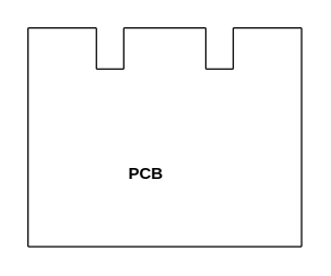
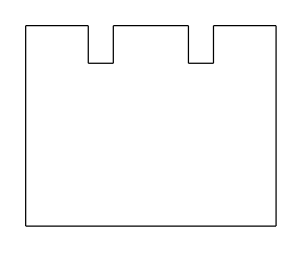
  <mxCell id="0" />
  <mxCell id="1" parent="0" />
  <mxCell id="2" value="" style="endArrow=none;html=1;" edge="1" parent="1"><mxGeometry width="50" height="50" relative="1" as="geometry"><mxPoint x="20" y="180" as="sourcePoint" /><mxPoint x="20" y="20" as="targetPoint" /></mxGeometry></mxCell>
  <mxCell id="3" value="" style="endArrow=none;html=1;" edge="1" parent="1"><mxGeometry width="50" height="50" relative="1" as="geometry"><mxPoint x="20" y="180" as="sourcePoint" /><mxPoint x="220" y="180" as="targetPoint" /></mxGeometry></mxCell>
  <mxCell id="4" value="" style="endArrow=none;html=1;" edge="1" parent="1"><mxGeometry width="50" height="50" relative="1" as="geometry"><mxPoint x="220" y="180" as="sourcePoint" /><mxPoint x="220" y="20" as="targetPoint" /></mxGeometry></mxCell>
  <mxCell id="5" value="" style="endArrow=none;html=1;" edge="1" parent="1"><mxGeometry width="50" height="50" relative="1" as="geometry"><mxPoint x="20" y="20" as="sourcePoint" /><mxPoint x="70" y="20" as="targetPoint" /></mxGeometry></mxCell>
  <mxCell id="6" value="" style="endArrow=none;html=1;" edge="1" parent="1"><mxGeometry width="50" height="50" relative="1" as="geometry"><mxPoint x="70" y="50" as="sourcePoint" /><mxPoint x="70" y="20" as="targetPoint" /></mxGeometry></mxCell>
  <mxCell id="7" value="" style="endArrow=none;html=1;" edge="1" parent="1"><mxGeometry width="50" height="50" relative="1" as="geometry"><mxPoint x="90" y="50" as="sourcePoint" /><mxPoint x="90" y="20" as="targetPoint" /></mxGeometry></mxCell>
  <mxCell id="8" value="" style="endArrow=none;html=1;" edge="1" parent="1"><mxGeometry width="50" height="50" relative="1" as="geometry"><mxPoint x="170" y="20" as="sourcePoint" /><mxPoint x="220" y="20" as="targetPoint" /></mxGeometry></mxCell>
  <mxCell id="9" value="" style="endArrow=none;html=1;" edge="1" parent="1"><mxGeometry width="50" height="50" relative="1" as="geometry"><mxPoint x="150" y="50" as="sourcePoint" /><mxPoint x="150" y="20" as="targetPoint" /></mxGeometry></mxCell>
  <mxCell id="10" value="" style="endArrow=none;html=1;" edge="1" parent="1"><mxGeometry width="50" height="50" relative="1" as="geometry"><mxPoint x="170" y="50" as="sourcePoint" /><mxPoint x="170" y="20" as="targetPoint" /></mxGeometry></mxCell>
  <mxCell id="11" value="" style="endArrow=none;html=1;" edge="1" parent="1"><mxGeometry width="50" height="50" relative="1" as="geometry"><mxPoint x="70" y="50" as="sourcePoint" /><mxPoint x="90" y="50" as="targetPoint" /></mxGeometry></mxCell>
  <mxCell id="12" value="" style="endArrow=none;html=1;" edge="1" parent="1"><mxGeometry width="50" height="50" relative="1" as="geometry"><mxPoint x="150" y="50" as="sourcePoint" /><mxPoint x="170" y="50" as="targetPoint" /></mxGeometry></mxCell>
  <mxCell id="13" value="" style="endArrow=none;html=1;" edge="1" parent="1"><mxGeometry width="50" height="50" relative="1" as="geometry"><mxPoint x="90" y="20" as="sourcePoint" /><mxPoint x="150" y="20" as="targetPoint" /></mxGeometry></mxCell>
- <mxCell id="14" value="&lt;b&gt;PCB&lt;/b&gt;" style="text;html=1;align=center;verticalAlign=middle;resizable=0;points=[];autosize=1;" vertex="1" parent="1"><mxGeometry x="86" y="117" width="40" height="20" as="geometry" /></mxCell>
